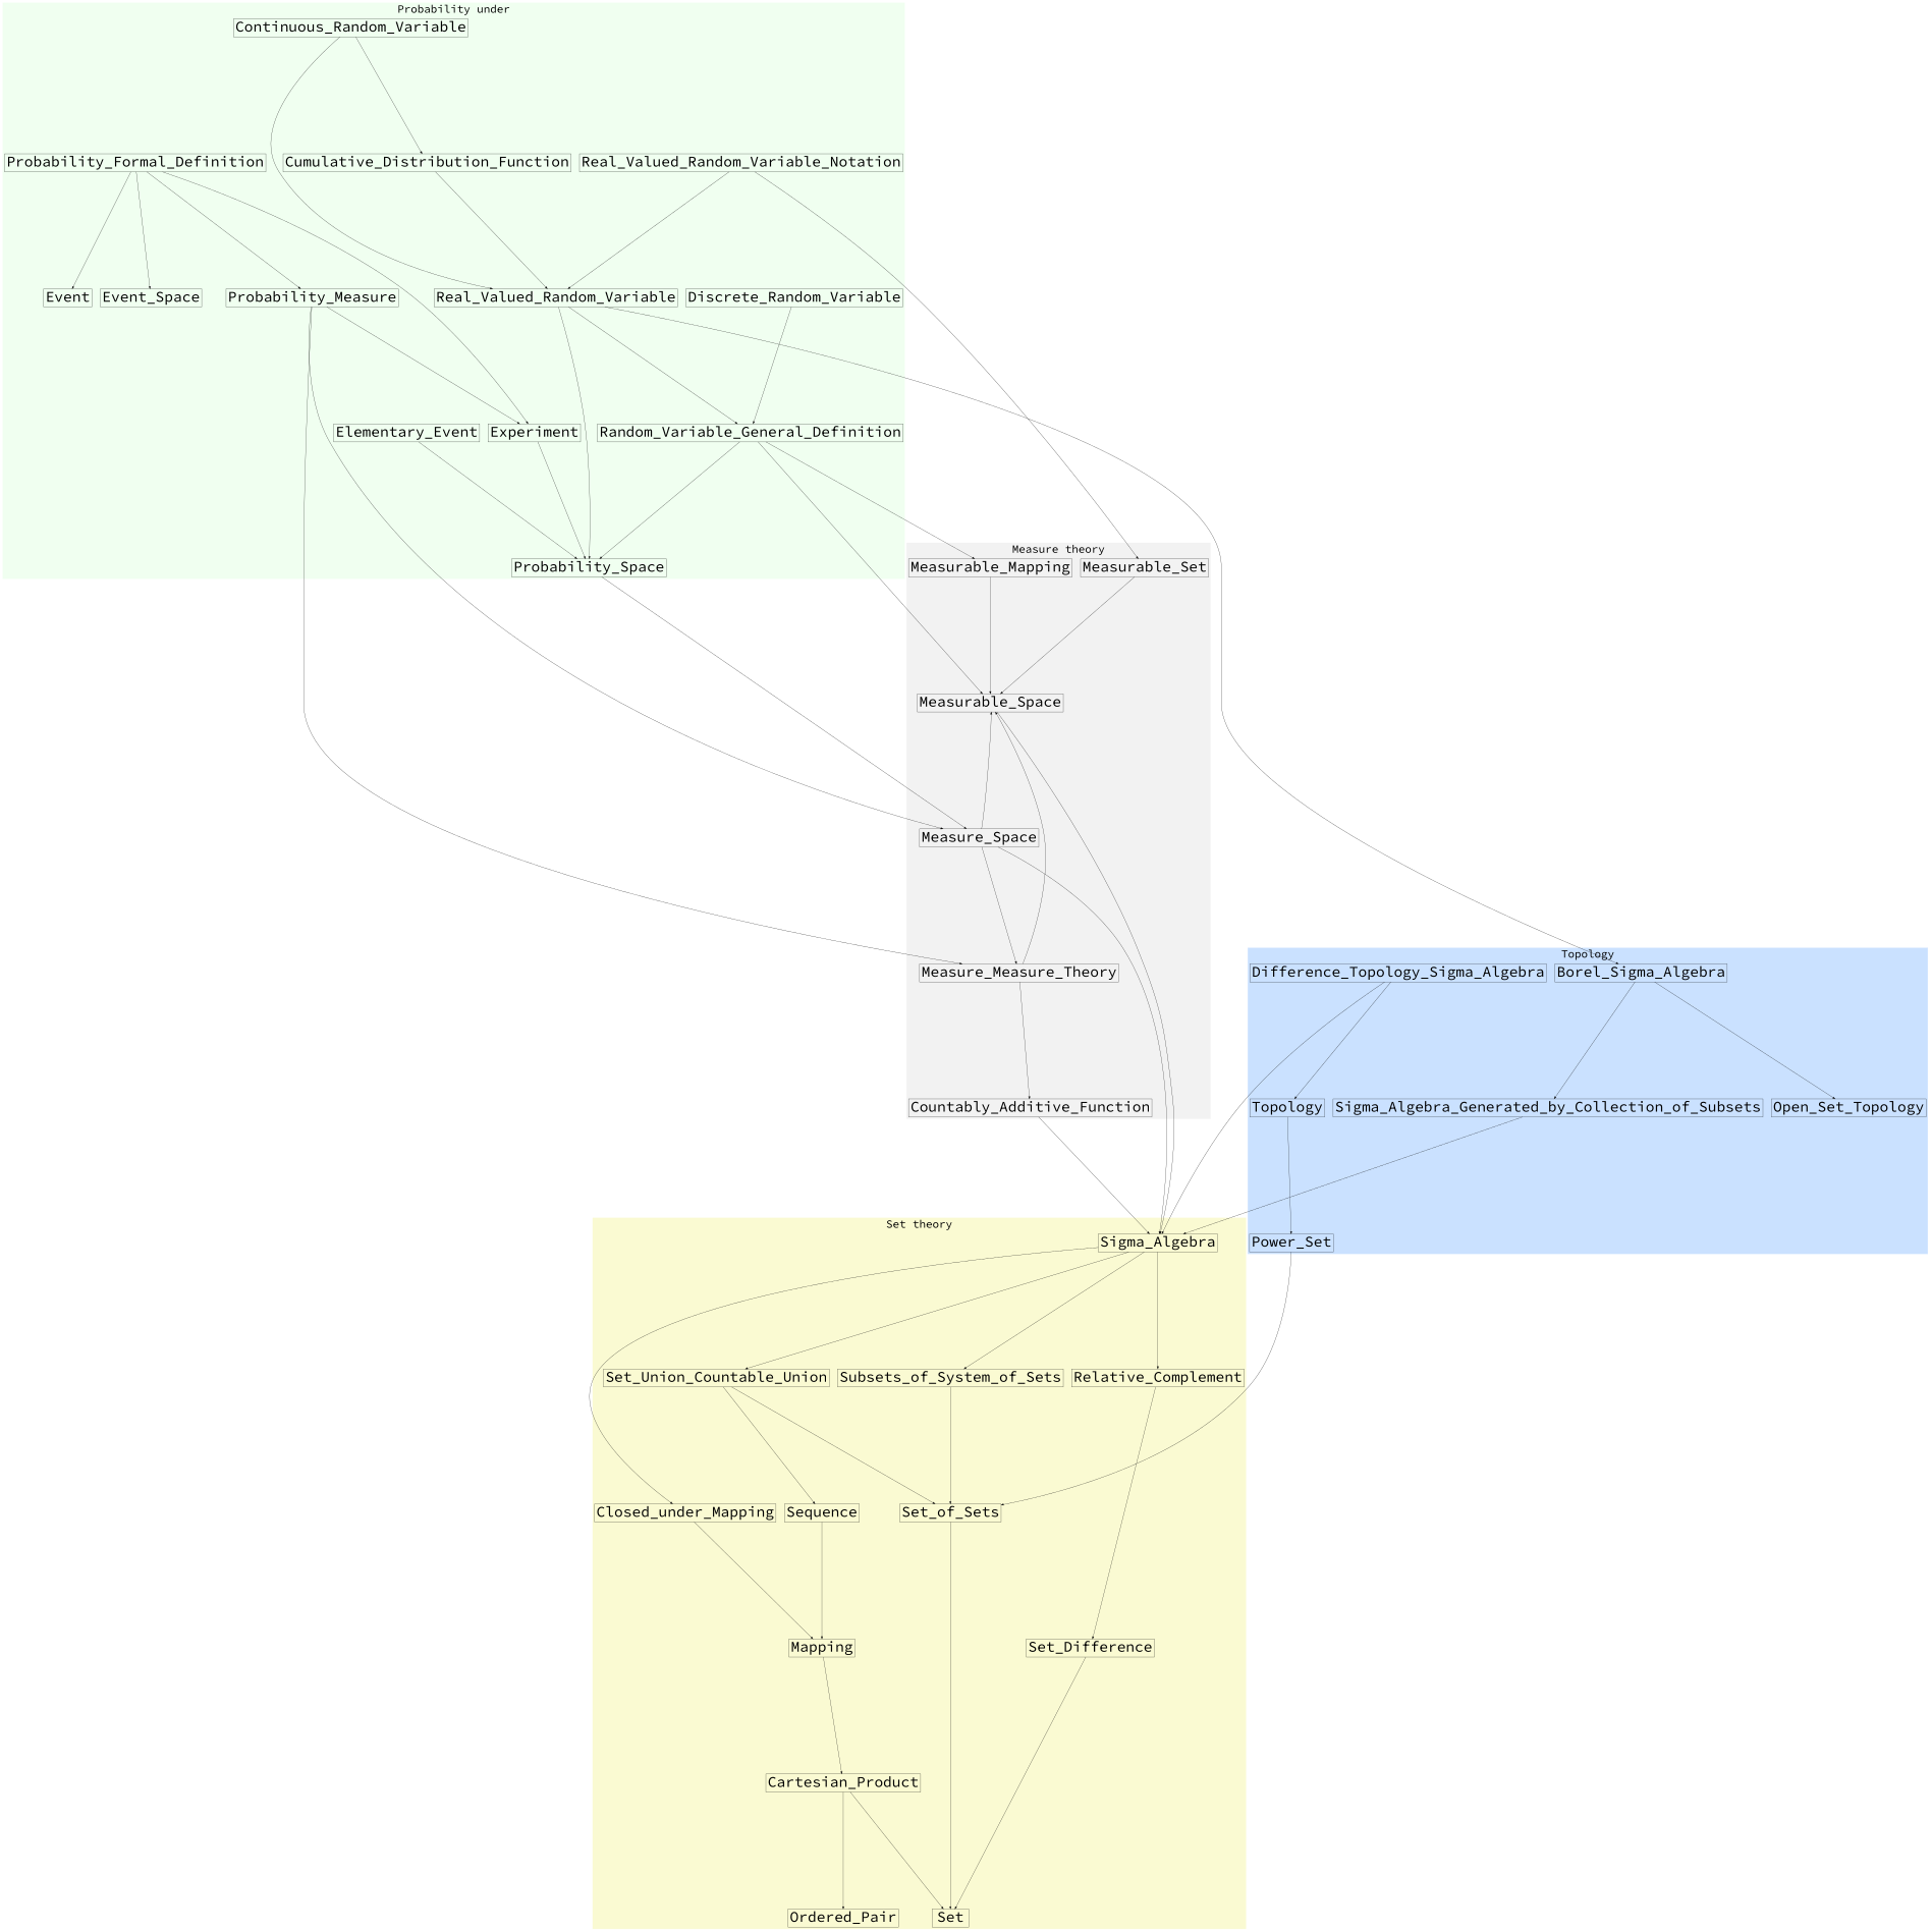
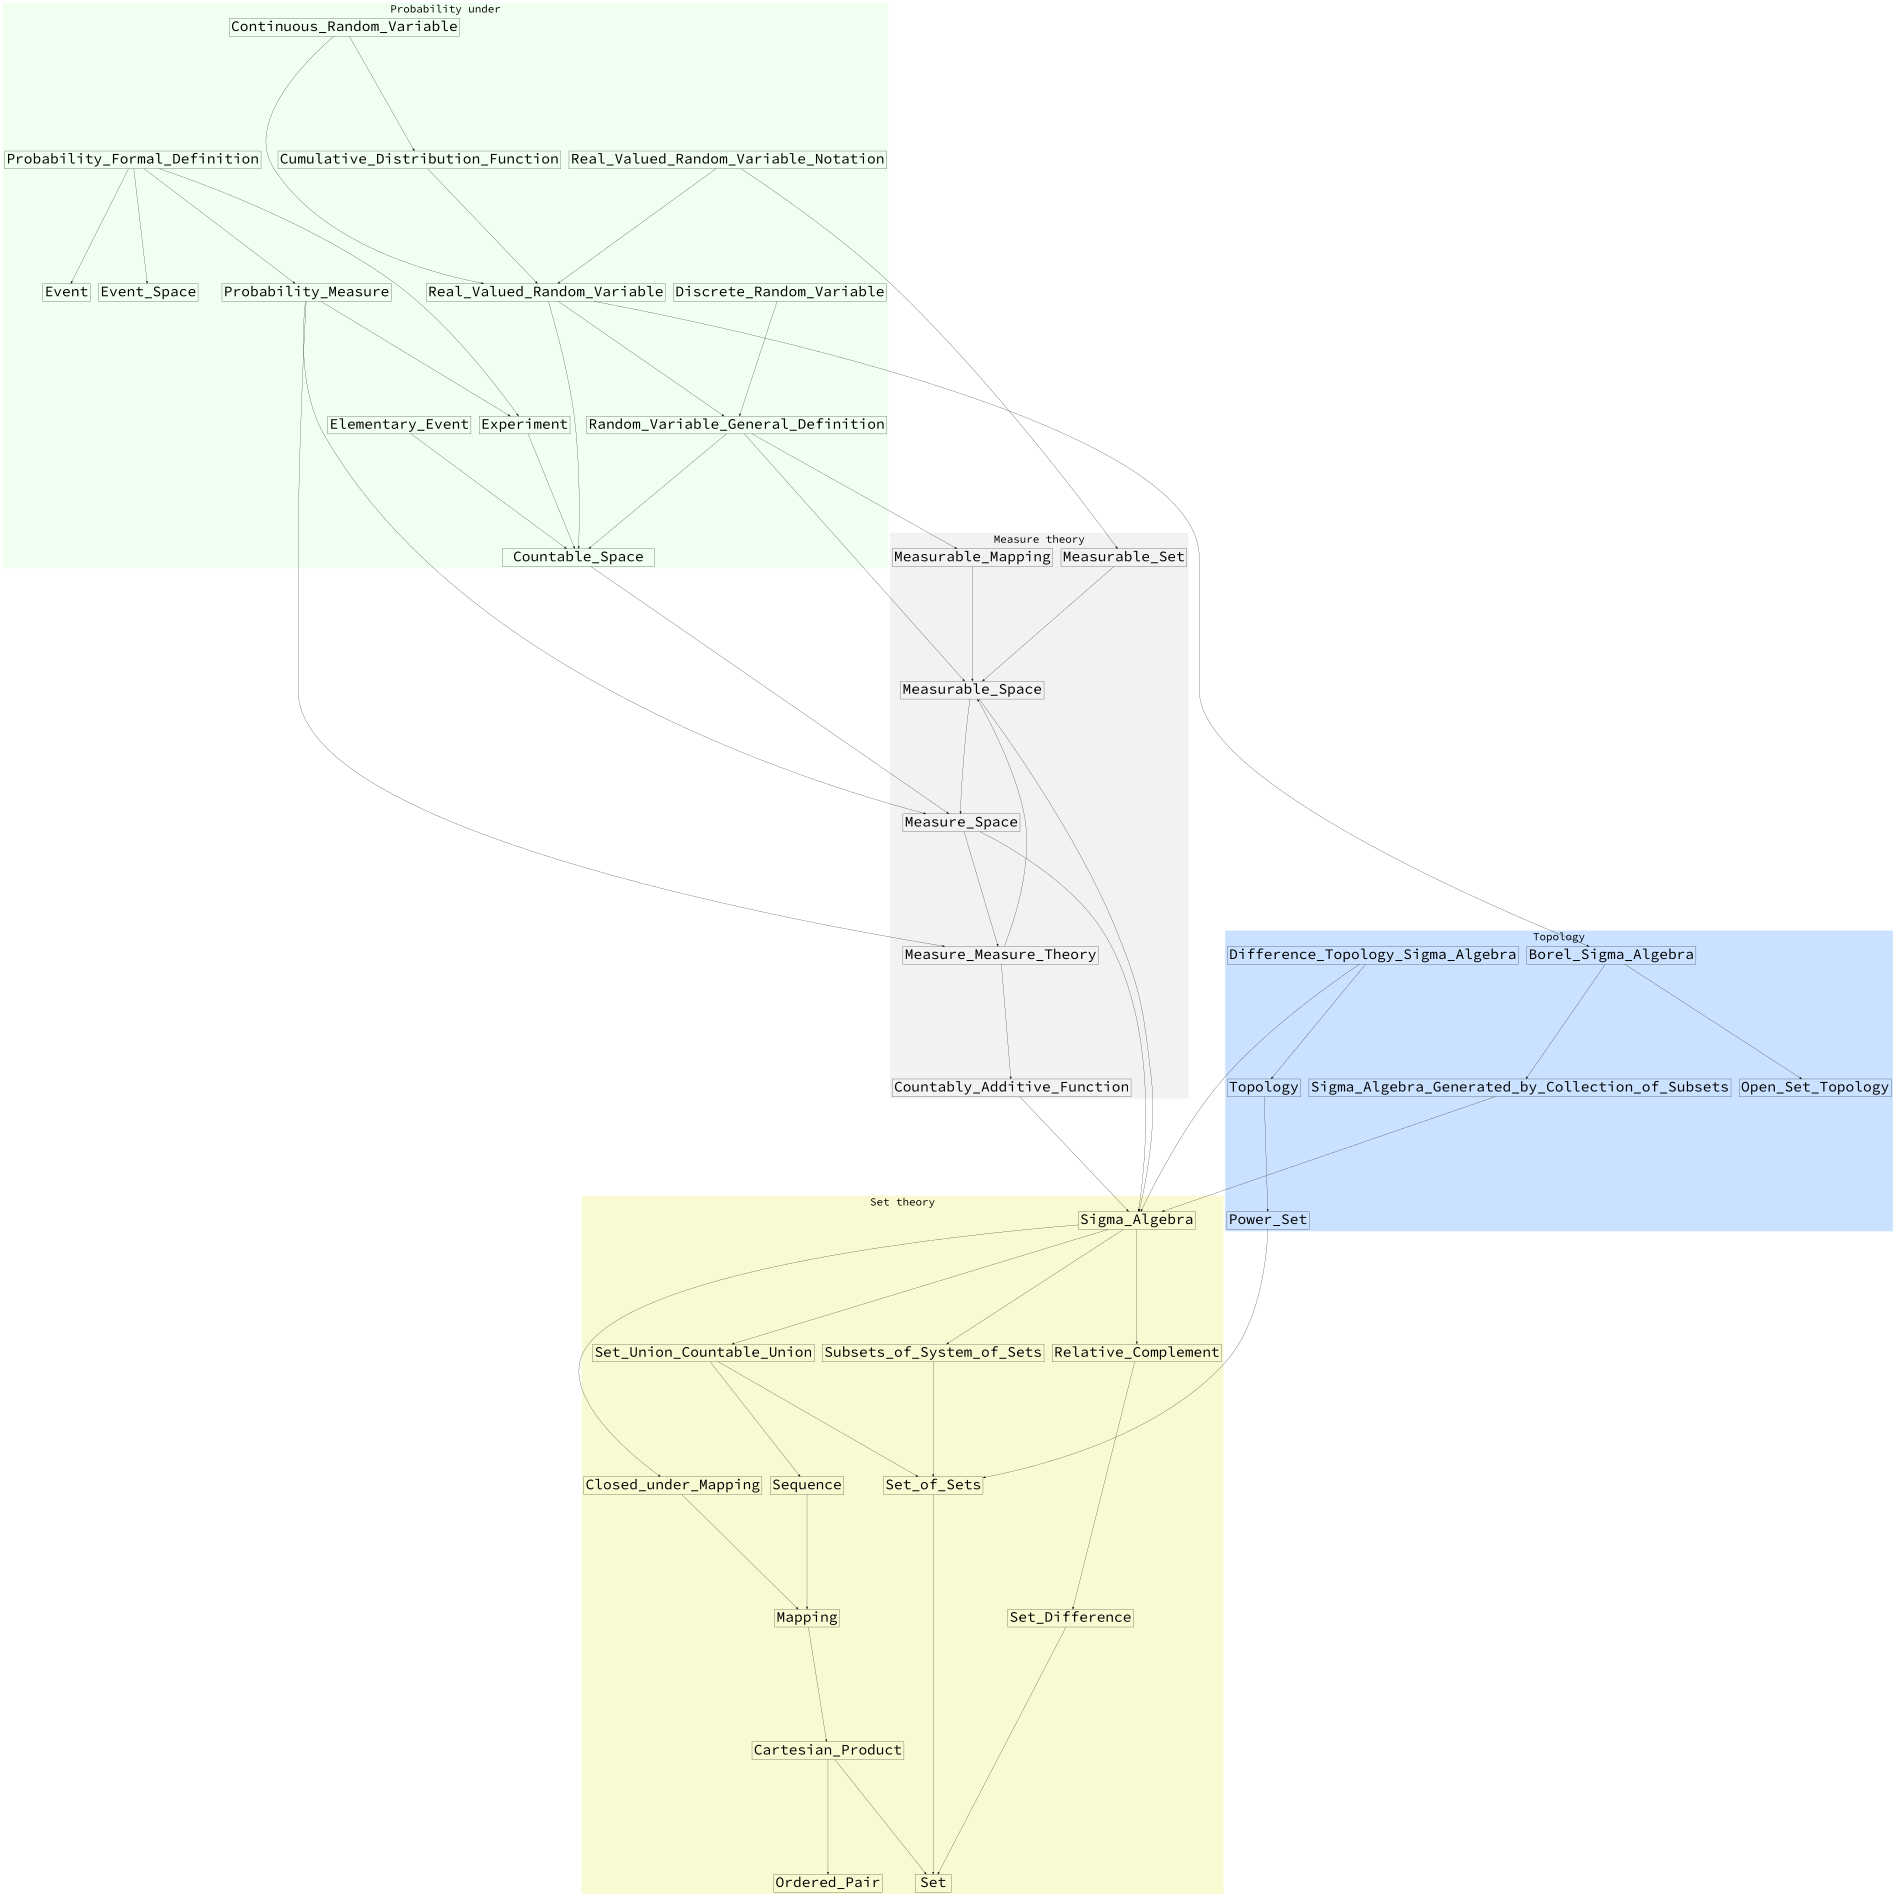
  digraph {
    fontname="Source Code Pro"
    nodesep=0.5
    ranksep=7
    node [fillcolor=palegreen1 fixedsize=false fontname="Source Code Pro" fontsize=64 shape=box]
    edge [fontname="Source Code Pro"]
    Set [width=2.2]
    Set_of_Sets [width=2.2]
    n3 [label=Subsets_of_System_of_Sets width=2.2]
    Ordered_Pair [width=2.2]
    Set_Difference [width=2.2]
    Cartesian_Product [width=2.2]
    Mapping [width=2.2]
    Closed_under_Mapping [width=2.2]
    Sequence [width=2.2]
    Set_Union_Countable_Union [width=2.2]
    Relative_Complement [width=2.2]
    Sigma_Algebra [width=2.2]
    Power_Set [width=2.2]
    Topology [width=2.2]
    Borel_Sigma_Algebra [width=2.2]
    Sigma_Algebra_Generated_by_Collection_of_Subsets [width=2.2]
    Open_Set_Topology [width=2.2]
    Difference_Topology_Sigma_Algebra [width=2.2]
    Measurable_Space [width=2.2]
    Measure_Measure_Theory [width=2.2]
    Countably_Additive_Function [width=2.2]
    Measure_Space [width=2.2]
    Measurable_Set [width=2.2]
    Measurable_Mapping [width=2.2]
-   Probability_Space [width=2.2]
+   Probability_Space [width=2.2 label=Countable_Space]
    Experiment [width=2.2]
    Elementary_Event [width=2.2]
    Probability_Measure [width=2.2]
    Random_Variable_General_Definition [width=2.2]
    Real_Valued_Random_Variable [width=2.2]
    Real_Valued_Random_Variable_Notation [width=2.2]
    Discrete_Random_Variable [width=2.2]
    Cumulative_Distribution_Function [width=2.2]
    Continuous_Random_Variable [width=2.2]
    Probability_Formal_Definition [width=2.2]
    Event [width=2.2]
    Event_Space [width=2.2]
    subgraph cluster_1 {
      color=lightgoldenrodyellow
      fontsize=48
      label="Set theory"
      style=filled
      Set
      Set_of_Sets
      n3
      Ordered_Pair
      Set_Difference
      Cartesian_Product
      Mapping
      Closed_under_Mapping
      Sequence
      Set_Union_Countable_Union
      Relative_Complement
      Sigma_Algebra
    }
    subgraph cluster_2 {
      color=lightsteelblue1
      fontsize=48
      label=Topology
      style=filled
      Power_Set
      Topology
      Borel_Sigma_Algebra
      Sigma_Algebra_Generated_by_Collection_of_Subsets
      Open_Set_Topology
      Difference_Topology_Sigma_Algebra
    }
    subgraph cluster_3 {
      color=gray95
      fontsize=48
      label="Measure theory"
      style=filled
      Measurable_Space
      Measure_Measure_Theory
      Countably_Additive_Function
      Measure_Space
      Measurable_Set
      Measurable_Mapping
    }
    subgraph cluster_4 {
      color=honeydew
      fontsize=48
      label="Probability under"
      style=filled
      Probability_Space
      Experiment
      Elementary_Event
      Probability_Measure
      Random_Variable_General_Definition
      Real_Valued_Random_Variable
      Real_Valued_Random_Variable_Notation
      Discrete_Random_Variable
      Cumulative_Distribution_Function
      Continuous_Random_Variable
      Probability_Formal_Definition
      Event
      Event_Space
    }
    Set_of_Sets -> Set
    n3 -> Set_of_Sets
    Set_Difference -> Set
    Cartesian_Product -> Set
    Cartesian_Product -> Ordered_Pair
    Mapping -> Cartesian_Product
    Closed_under_Mapping -> Mapping
    Sequence -> Mapping
    Set_Union_Countable_Union -> Set_of_Sets
    Set_Union_Countable_Union -> Sequence
    Relative_Complement -> Set_Difference
    Sigma_Algebra -> n3
    Sigma_Algebra -> Closed_under_Mapping
    Sigma_Algebra -> Set_Union_Countable_Union
    Sigma_Algebra -> Relative_Complement
    Power_Set -> Set_of_Sets
    Topology -> Power_Set
    Borel_Sigma_Algebra -> Sigma_Algebra_Generated_by_Collection_of_Subsets
    Borel_Sigma_Algebra -> Open_Set_Topology
    Sigma_Algebra_Generated_by_Collection_of_Subsets -> Sigma_Algebra
    Difference_Topology_Sigma_Algebra -> Sigma_Algebra
    Difference_Topology_Sigma_Algebra -> Topology
    Measurable_Space -> Sigma_Algebra
    Measure_Measure_Theory -> Measurable_Space
    Measure_Measure_Theory -> Countably_Additive_Function
    Countably_Additive_Function -> Sigma_Algebra
    Measure_Space -> Sigma_Algebra
-   Measure_Space -> Measurable_Space
+   Measurable_Space -> Measure_Space
    Measure_Space -> Measure_Measure_Theory
    Measurable_Set -> Measurable_Space
    Measurable_Mapping -> Measurable_Space
    Probability_Space -> Measure_Space
    Experiment -> Probability_Space
    Elementary_Event -> Probability_Space
    Probability_Measure -> Measure_Measure_Theory
    Probability_Measure -> Measure_Space
    Probability_Measure -> Experiment
    Random_Variable_General_Definition -> Measurable_Space
    Random_Variable_General_Definition -> Measurable_Mapping
    Random_Variable_General_Definition -> Probability_Space
    Real_Valued_Random_Variable -> Borel_Sigma_Algebra
    Real_Valued_Random_Variable -> Probability_Space
    Real_Valued_Random_Variable -> Random_Variable_General_Definition
    Real_Valued_Random_Variable_Notation -> Measurable_Set
    Real_Valued_Random_Variable_Notation -> Real_Valued_Random_Variable
    Discrete_Random_Variable -> Random_Variable_General_Definition
    Cumulative_Distribution_Function -> Real_Valued_Random_Variable
    Continuous_Random_Variable -> Real_Valued_Random_Variable
    Continuous_Random_Variable -> Cumulative_Distribution_Function
    Probability_Formal_Definition -> Experiment
    Probability_Formal_Definition -> Probability_Measure
    Probability_Formal_Definition -> Event
    Probability_Formal_Definition -> Event_Space
  }
